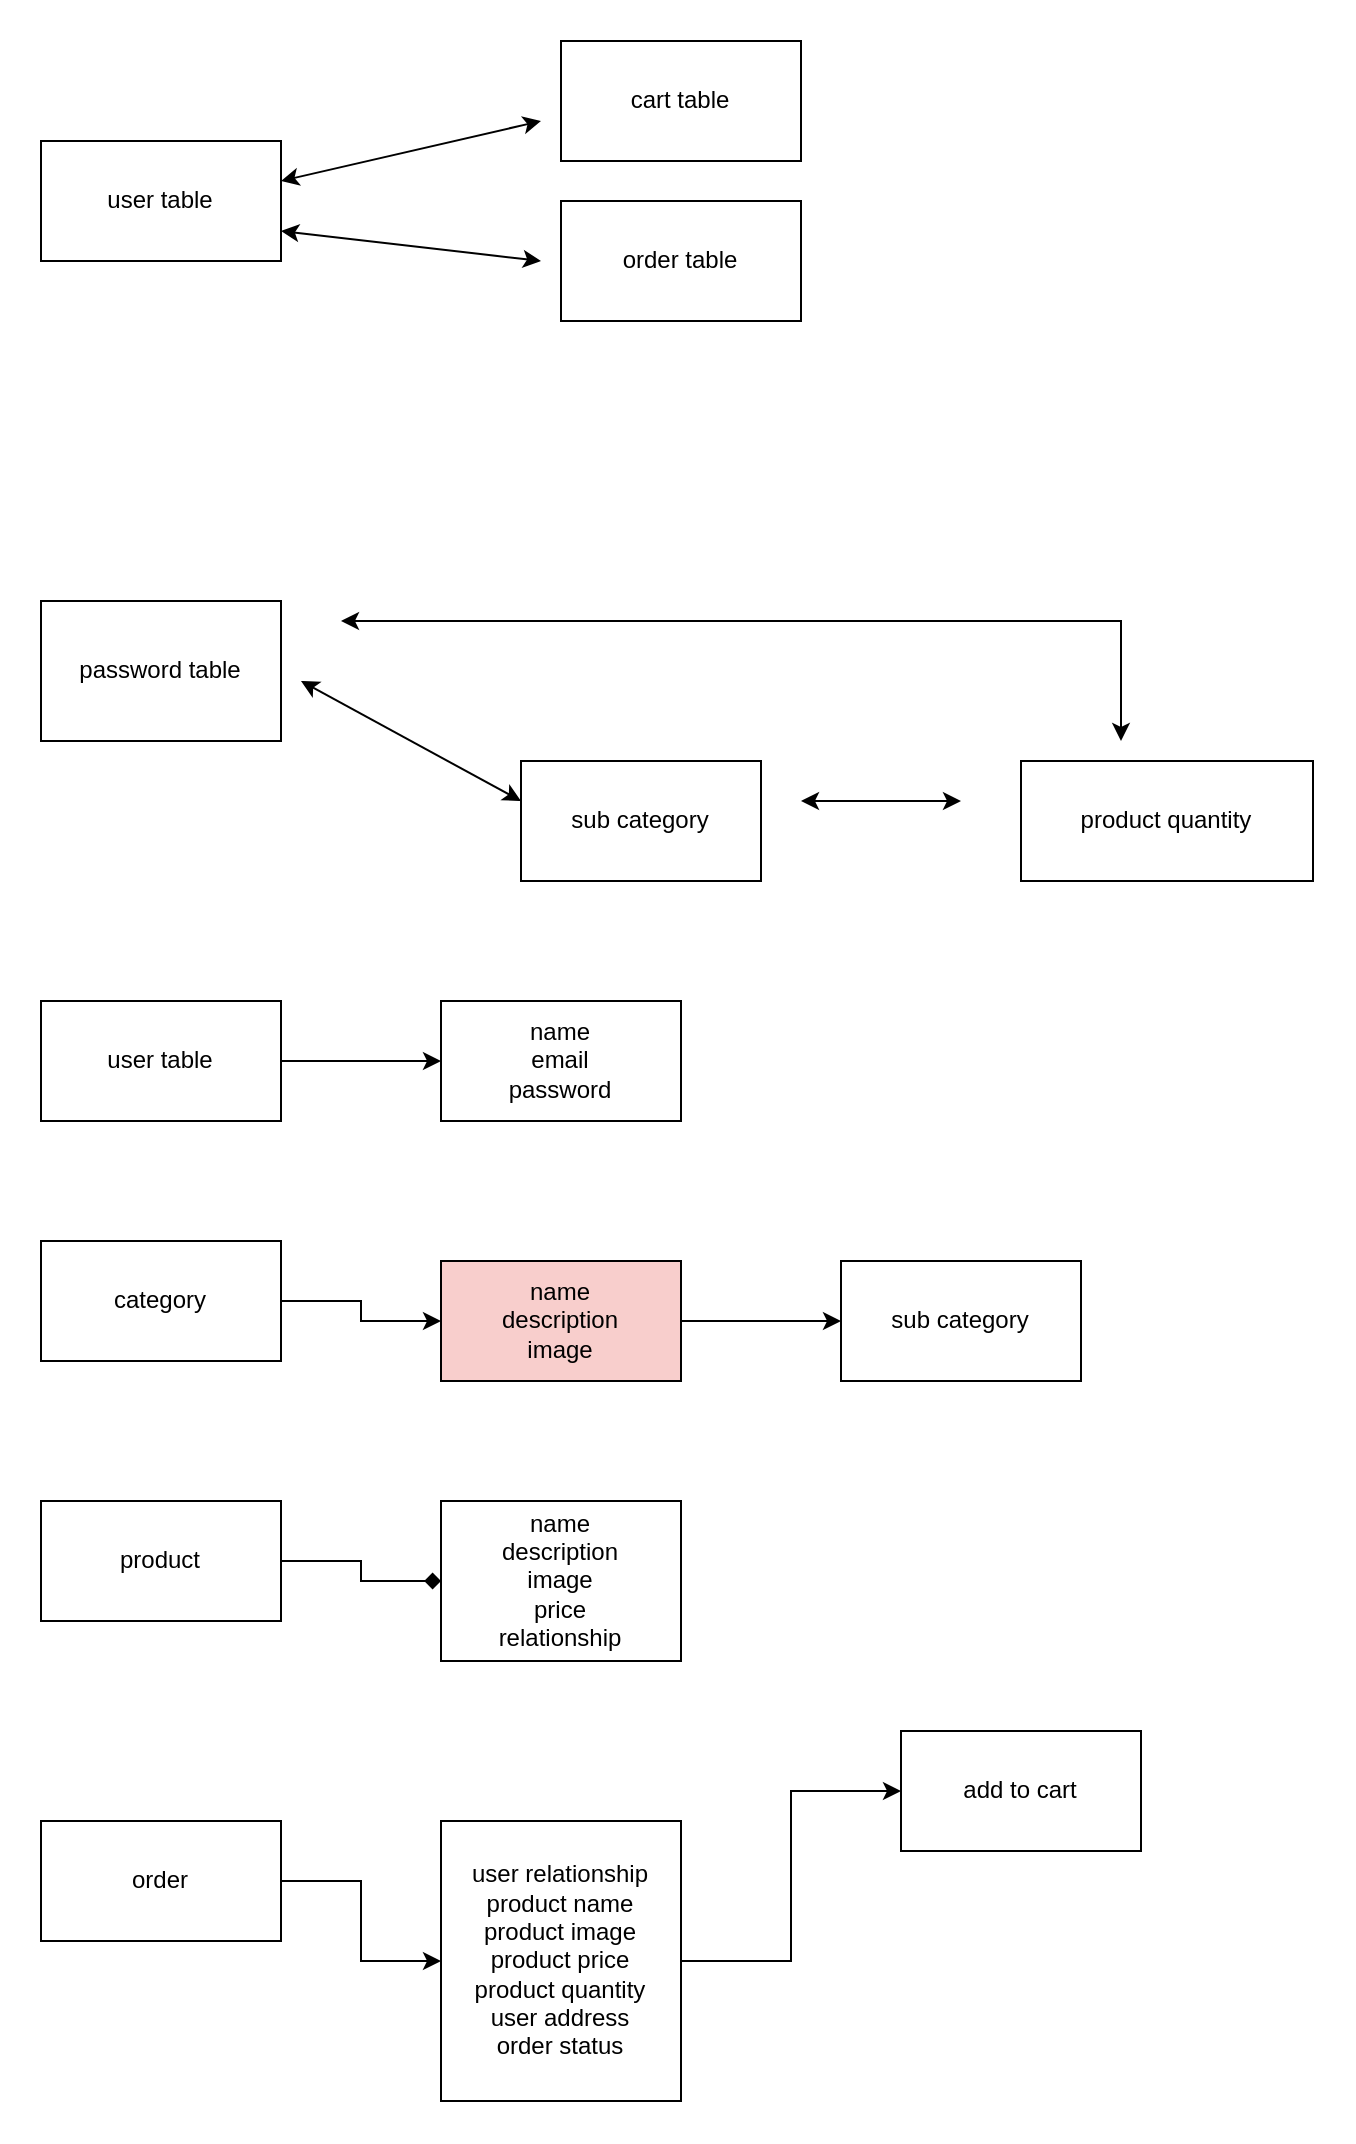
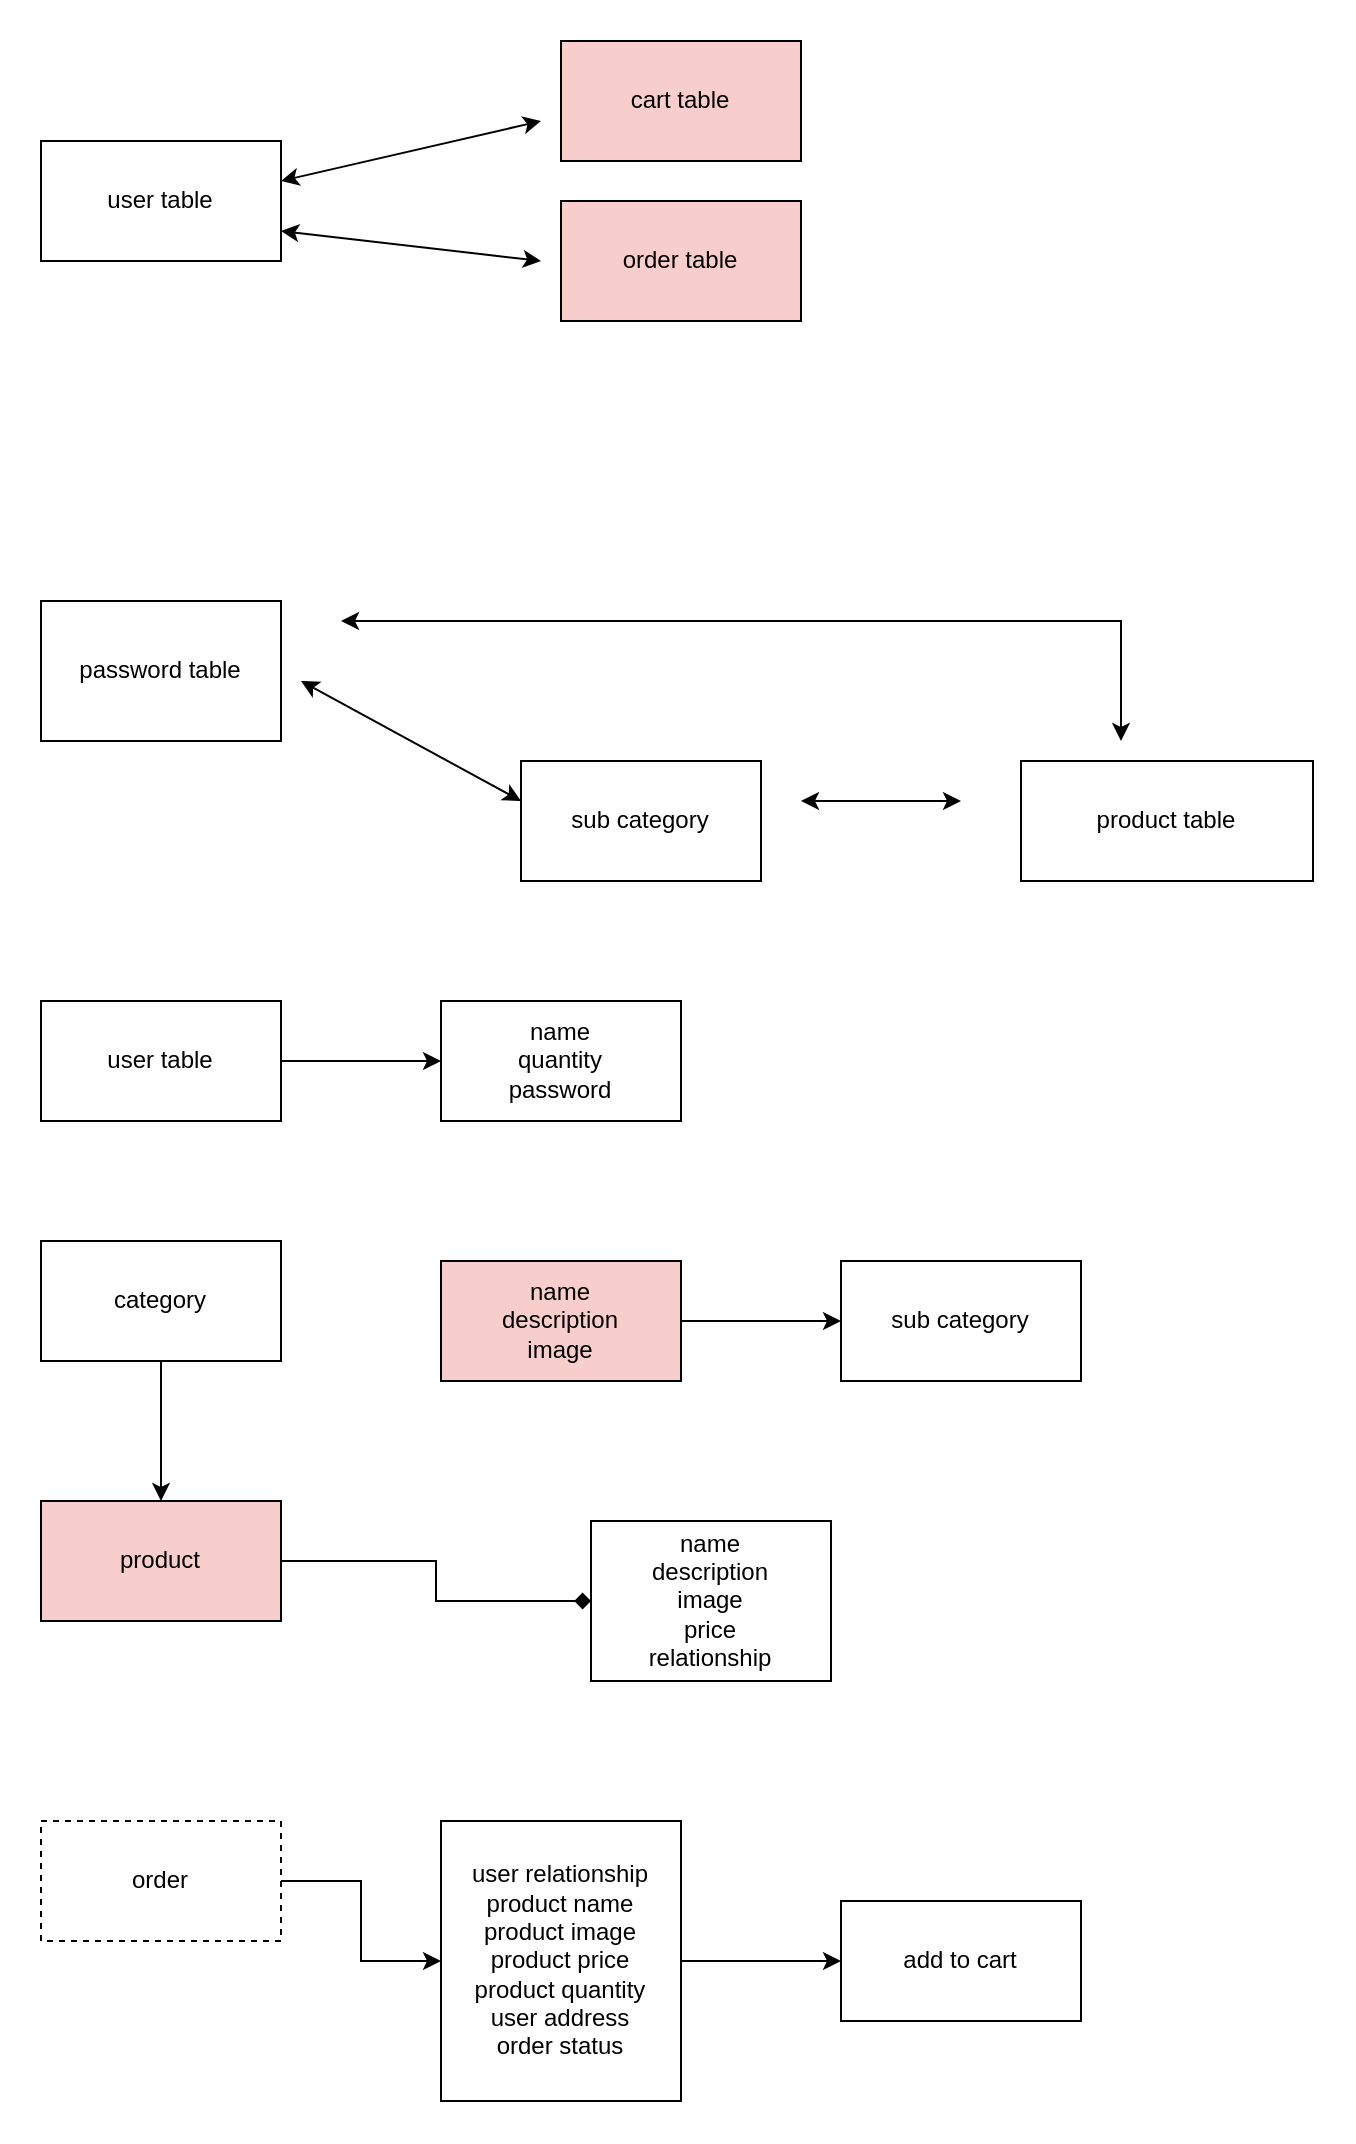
  <mxCell id="0" />
  <mxCell id="1" parent="0" />
  <mxCell id="2" value="user table" style="rounded=0;whiteSpace=wrap;html=1;" parent="1" vertex="1"><mxGeometry x="20" y="70" width="120" height="60" as="geometry" /></mxCell>
- <mxCell id="3" value="order table" style="rounded=0;whiteSpace=wrap;html=1;" parent="1" vertex="1"><mxGeometry x="280" y="100" width="120" height="60" as="geometry" /></mxCell>
+ <mxCell id="3" value="order table" style="rounded=0;whiteSpace=wrap;html=1;fillColor=#f8cecc;" parent="1" vertex="1"><mxGeometry x="280" y="100" width="120" height="60" as="geometry" /></mxCell>
  <mxCell id="4" value="" style="endArrow=classic;startArrow=classic;html=1;rounded=0;" parent="1" edge="1"><mxGeometry width="50" height="50" relative="1" as="geometry"><mxPoint x="140" y="90" as="sourcePoint" /><mxPoint x="270" y="60" as="targetPoint" /></mxGeometry></mxCell>
- <mxCell id="5" value="cart table" style="rounded=0;whiteSpace=wrap;html=1;" parent="1" vertex="1"><mxGeometry x="280" y="20" width="120" height="60" as="geometry" /></mxCell>
+ <mxCell id="5" value="cart table" style="rounded=0;whiteSpace=wrap;html=1;fillColor=#f8cecc;" parent="1" vertex="1"><mxGeometry x="280" y="20" width="120" height="60" as="geometry" /></mxCell>
  <mxCell id="6" value="" style="endArrow=classic;startArrow=classic;html=1;rounded=0;exitX=1;exitY=0.75;exitDx=0;exitDy=0;" parent="1" source="2" edge="1"><mxGeometry width="50" height="50" relative="1" as="geometry"><mxPoint x="180" y="140" as="sourcePoint" /><mxPoint x="270" y="130" as="targetPoint" /></mxGeometry></mxCell>
- <mxCell id="7" value="product quantity" style="rounded=0;whiteSpace=wrap;html=1;" parent="1" vertex="1"><mxGeometry x="510" y="380" width="146" height="60" as="geometry" /></mxCell>
+ <mxCell id="7" value="product table" style="rounded=0;whiteSpace=wrap;html=1;" parent="1" vertex="1"><mxGeometry x="510" y="380" width="146" height="60" as="geometry" /></mxCell>
  <mxCell id="8" value="password table" style="rounded=0;whiteSpace=wrap;html=1;" parent="1" vertex="1"><mxGeometry x="20" y="300" width="120" height="70" as="geometry" /></mxCell>
  <mxCell id="9" style="edgeStyle=orthogonalEdgeStyle;rounded=0;orthogonalLoop=1;jettySize=auto;html=1;exitX=0.5;exitY=1;exitDx=0;exitDy=0;" parent="1" source="8" target="8" edge="1"><mxGeometry relative="1" as="geometry" /></mxCell>
  <mxCell id="10" value="sub category" style="rounded=0;whiteSpace=wrap;html=1;" parent="1" vertex="1"><mxGeometry x="260" y="380" width="120" height="60" as="geometry" /></mxCell>
  <mxCell id="11" value="" style="endArrow=classic;startArrow=classic;html=1;rounded=0;" parent="1" edge="1"><mxGeometry width="50" height="50" relative="1" as="geometry"><mxPoint x="150" y="340" as="sourcePoint" /><mxPoint x="260" y="400" as="targetPoint" /></mxGeometry></mxCell>
  <mxCell id="12" value="" style="endArrow=classic;startArrow=classic;html=1;rounded=0;" parent="1" edge="1"><mxGeometry width="50" height="50" relative="1" as="geometry"><mxPoint x="170" y="310" as="sourcePoint" /><mxPoint x="560" y="370" as="targetPoint" /><Array as="points"><mxPoint x="560" y="310" /></Array></mxGeometry></mxCell>
  <mxCell id="13" value="" style="endArrow=classic;startArrow=classic;html=1;rounded=0;" parent="1" edge="1"><mxGeometry width="50" height="50" relative="1" as="geometry"><mxPoint x="400" y="400" as="sourcePoint" /><mxPoint x="480" y="400" as="targetPoint" /></mxGeometry></mxCell>
  <mxCell id="14" value="" style="edgeStyle=orthogonalEdgeStyle;rounded=0;orthogonalLoop=1;jettySize=auto;html=1;" edge="1" parent="1" source="15" target="16"><mxGeometry relative="1" as="geometry" /></mxCell>
  <mxCell id="15" value="user table" style="rounded=0;whiteSpace=wrap;html=1;" vertex="1" parent="1"><mxGeometry x="20" y="500" width="120" height="60" as="geometry" /></mxCell>
- <mxCell id="16" value="name&lt;br&gt;email&lt;br&gt;password" style="whiteSpace=wrap;html=1;rounded=0;" vertex="1" parent="1"><mxGeometry x="220" y="500" width="120" height="60" as="geometry" /></mxCell>
- <mxCell id="17" value="" style="edgeStyle=orthogonalEdgeStyle;rounded=0;orthogonalLoop=1;jettySize=auto;html=1;" edge="1" parent="1" source="18" target="20"><mxGeometry relative="1" as="geometry" /></mxCell>
+ <mxCell id="16" value="name&lt;br&gt;quantity&lt;br&gt;password" style="whiteSpace=wrap;html=1;rounded=0;" vertex="1" parent="1"><mxGeometry x="220" y="500" width="120" height="60" as="geometry" /></mxCell>
+ <mxCell id="17" value="" style="edgeStyle=orthogonalEdgeStyle;rounded=0;orthogonalLoop=1;jettySize=auto;html=1;" edge="1" parent="1" source="18" target="22"><mxGeometry relative="1" as="geometry" /></mxCell>
  <mxCell id="18" value="category" style="rounded=0;whiteSpace=wrap;html=1;" vertex="1" parent="1"><mxGeometry x="20" y="620" width="120" height="60" as="geometry" /></mxCell>
  <mxCell id="19" value="" style="edgeStyle=orthogonalEdgeStyle;rounded=0;orthogonalLoop=1;jettySize=auto;html=1;" edge="1" parent="1" source="20" target="29"><mxGeometry relative="1" as="geometry" /></mxCell>
  <mxCell id="20" value="name&lt;br&gt;description&lt;br&gt;image" style="rounded=0;whiteSpace=wrap;html=1;fillColor=#f8cecc;" vertex="1" parent="1"><mxGeometry x="220" y="630" width="120" height="60" as="geometry" /></mxCell>
  <mxCell id="21" value="" style="edgeStyle=orthogonalEdgeStyle;rounded=0;orthogonalLoop=1;jettySize=auto;html=1;endArrow=diamond;" edge="1" parent="1" source="22" target="23"><mxGeometry relative="1" as="geometry" /></mxCell>
- <mxCell id="22" value="product" style="rounded=0;whiteSpace=wrap;html=1;" vertex="1" parent="1"><mxGeometry x="20" y="750" width="120" height="60" as="geometry" /></mxCell>
- <mxCell id="23" value="name&lt;br&gt;description&lt;br&gt;image&lt;br&gt;price&lt;br&gt;relationship" style="rounded=0;whiteSpace=wrap;html=1;" vertex="1" parent="1"><mxGeometry x="220" y="750" width="120" height="80" as="geometry" /></mxCell>
+ <mxCell id="22" value="product" style="rounded=0;whiteSpace=wrap;html=1;fillColor=#f8cecc;" vertex="1" parent="1"><mxGeometry x="20" y="750" width="120" height="60" as="geometry" /></mxCell>
+ <mxCell id="23" value="name&lt;br&gt;description&lt;br&gt;image&lt;br&gt;price&lt;br&gt;relationship" style="rounded=0;whiteSpace=wrap;html=1;" vertex="1" parent="1"><mxGeometry x="295" y="760" width="120" height="80" as="geometry" /></mxCell>
  <mxCell id="24" value="" style="edgeStyle=orthogonalEdgeStyle;rounded=0;orthogonalLoop=1;jettySize=auto;html=1;" edge="1" parent="1" source="25" target="27"><mxGeometry relative="1" as="geometry" /></mxCell>
- <mxCell id="25" value="order" style="rounded=0;whiteSpace=wrap;html=1;" vertex="1" parent="1"><mxGeometry x="20" y="910" width="120" height="60" as="geometry" /></mxCell>
+ <mxCell id="25" value="order" style="rounded=0;whiteSpace=wrap;html=1;dashed=1;" vertex="1" parent="1"><mxGeometry x="20" y="910" width="120" height="60" as="geometry" /></mxCell>
  <mxCell id="26" value="" style="edgeStyle=orthogonalEdgeStyle;rounded=0;orthogonalLoop=1;jettySize=auto;html=1;" edge="1" parent="1" source="27" target="28"><mxGeometry relative="1" as="geometry" /></mxCell>
  <mxCell id="27" value="user relationship&lt;br&gt;product name&lt;br&gt;product image&lt;br&gt;product price&lt;br&gt;product quantity&lt;br&gt;user address&lt;br&gt;order status" style="rounded=0;whiteSpace=wrap;html=1;" vertex="1" parent="1"><mxGeometry x="220" y="910" width="120" height="140" as="geometry" /></mxCell>
- <mxCell id="28" value="add to cart" style="whiteSpace=wrap;html=1;rounded=0;" vertex="1" parent="1"><mxGeometry x="450" y="865" width="120" height="60" as="geometry" /></mxCell>
+ <mxCell id="28" value="add to cart" style="whiteSpace=wrap;html=1;rounded=0;" vertex="1" parent="1"><mxGeometry x="420" y="950" width="120" height="60" as="geometry" /></mxCell>
  <mxCell id="29" value="sub category" style="rounded=0;whiteSpace=wrap;html=1;" vertex="1" parent="1"><mxGeometry x="420" y="630" width="120" height="60" as="geometry" /></mxCell>
